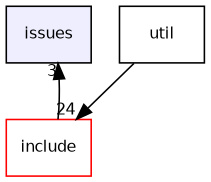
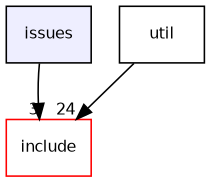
  digraph {
    compound=true
    node [fontname=Helvetica fontsize=10 shape=box style=filled]
    edge [labeldistance=1.5 labelfontname=Helvetica labelfontsize=10]
    n1 [fillcolor="#eeeeff" label=issues pencolor=black]
    n2 [color=red fillcolor=white label=include]
    n3 [label=util style=""]
-   n2 -> n1 [headlabel=3]
+   n1 -> n2 [headlabel=3]
    n3 -> n2 [headlabel=24]
  }
